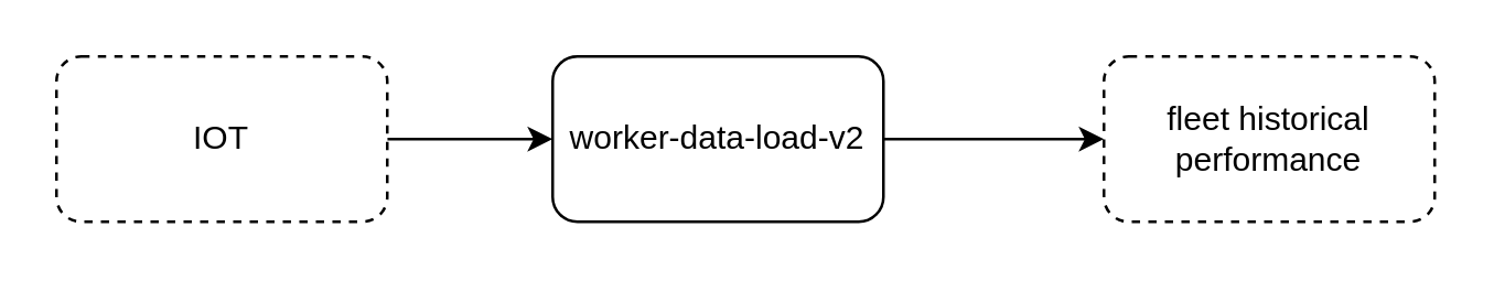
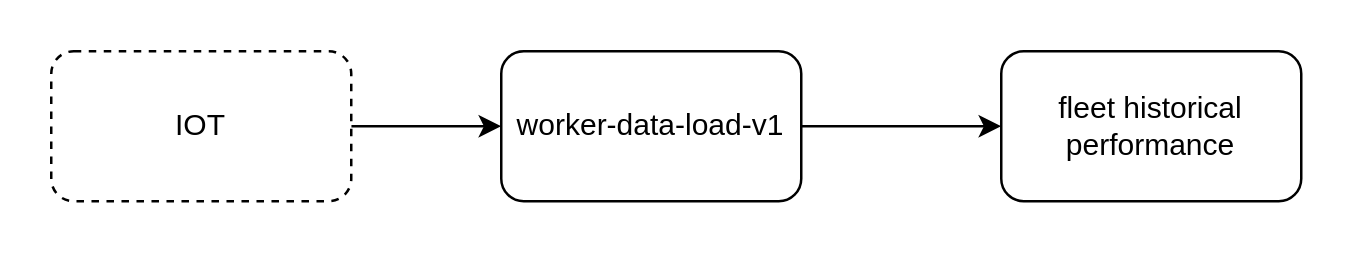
  <mxCell id="0" />
  <mxCell id="1" parent="0" />
  <mxCell id="2" value="" style="edgeStyle=orthogonalEdgeStyle;rounded=0;orthogonalLoop=1;jettySize=auto;html=1;" edge="1" parent="1" source="3" target="5"><mxGeometry relative="1" as="geometry" /></mxCell>
  <mxCell id="3" value="IOT" style="rounded=1;whiteSpace=wrap;html=1;dashed=1;" vertex="1" parent="1"><mxGeometry x="20" y="20" width="120" height="60" as="geometry" /></mxCell>
  <mxCell id="4" value="" style="edgeStyle=orthogonalEdgeStyle;rounded=0;orthogonalLoop=1;jettySize=auto;html=1;" edge="1" parent="1" source="5" target="6"><mxGeometry relative="1" as="geometry" /></mxCell>
- <mxCell id="5" value="worker-data-load-v2" style="whiteSpace=wrap;html=1;rounded=1;" vertex="1" parent="1"><mxGeometry x="200" y="20" width="120" height="60" as="geometry" /></mxCell>
- <mxCell id="6" value="fleet historical performance" style="whiteSpace=wrap;html=1;rounded=1;dashed=1;" vertex="1" parent="1"><mxGeometry x="400" y="20" width="120" height="60" as="geometry" /></mxCell>
+ <mxCell id="5" value="worker-data-load-v1" style="whiteSpace=wrap;html=1;rounded=1;" vertex="1" parent="1"><mxGeometry x="200" y="20" width="120" height="60" as="geometry" /></mxCell>
+ <mxCell id="6" value="fleet historical performance" style="whiteSpace=wrap;html=1;rounded=1;" vertex="1" parent="1"><mxGeometry x="400" y="20" width="120" height="60" as="geometry" /></mxCell>
